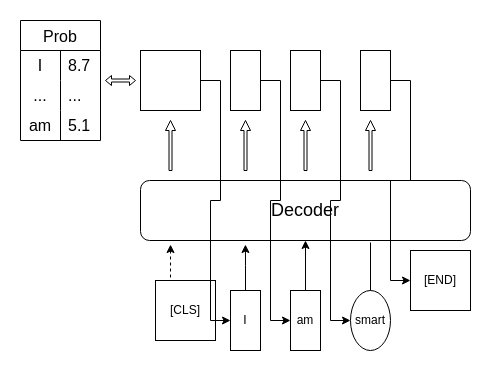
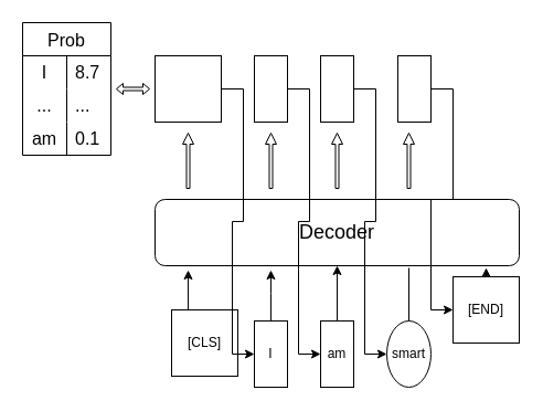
  <mxCell id="0" />
  <mxCell id="1" parent="0" />
  <mxCell id="2" value="Decoder" style="rounded=1;whiteSpace=wrap;html=1;fontSize=18;" vertex="1" parent="1"><mxGeometry x="140" y="180" width="330" height="60" as="geometry" /></mxCell>
  <mxCell id="3" value="I" style="rounded=0;whiteSpace=wrap;html=1;" vertex="1" parent="1"><mxGeometry x="230" y="290" width="30" height="60" as="geometry" /></mxCell>
  <mxCell id="4" style="edgeStyle=orthogonalEdgeStyle;rounded=0;orthogonalLoop=1;jettySize=auto;html=1;exitX=0.5;exitY=0;exitDx=0;exitDy=0;entryX=0.5;entryY=1;entryDx=0;entryDy=0;" edge="1" parent="1" source="5" target="2"><mxGeometry relative="1" as="geometry" /></mxCell>
  <mxCell id="5" value="am" style="rounded=0;whiteSpace=wrap;html=1;" vertex="1" parent="1"><mxGeometry x="290" y="290" width="30" height="60" as="geometry" /></mxCell>
  <mxCell id="6" value="smart" style="ellipse;whiteSpace=wrap;html=1;" vertex="1" parent="1"><mxGeometry x="350" y="290" width="40" height="60" as="geometry" /></mxCell>
  <mxCell id="7" value="[END]" style="rounded=0;whiteSpace=wrap;html=1;" vertex="1" parent="1"><mxGeometry x="410" y="250" width="60" height="60" as="geometry" /></mxCell>
  <mxCell id="8" value="[CLS]" style="rounded=0;whiteSpace=wrap;html=1;" vertex="1" parent="1"><mxGeometry x="155" y="280" width="60" height="60" as="geometry" /></mxCell>
- <mxCell id="9" style="edgeStyle=orthogonalEdgeStyle;rounded=0;orthogonalLoop=1;jettySize=auto;html=1;exitX=0.5;exitY=0;exitDx=0;exitDy=0;entryX=0.091;entryY=1.067;entryDx=0;entryDy=0;entryPerimeter=0;dashed=1;" edge="1" parent="1" source="8" target="2"><mxGeometry relative="1" as="geometry" /></mxCell>
+ <mxCell id="9" style="edgeStyle=orthogonalEdgeStyle;rounded=0;orthogonalLoop=1;jettySize=auto;html=1;exitX=0.5;exitY=0;exitDx=0;exitDy=0;entryX=0.091;entryY=1.067;entryDx=0;entryDy=0;entryPerimeter=0;" edge="1" parent="1" source="8" target="2"><mxGeometry relative="1" as="geometry" /></mxCell>
  <mxCell id="10" style="edgeStyle=orthogonalEdgeStyle;rounded=0;orthogonalLoop=1;jettySize=auto;html=1;exitX=1;exitY=0.5;exitDx=0;exitDy=0;entryX=0;entryY=0.5;entryDx=0;entryDy=0;" edge="1" parent="1" source="11" target="3"><mxGeometry relative="1" as="geometry" /></mxCell>
  <mxCell id="11" value="" style="rounded=0;whiteSpace=wrap;html=1;" vertex="1" parent="1"><mxGeometry x="140" y="50" width="60" height="60" as="geometry" /></mxCell>
  <mxCell id="12" value="Prob" style="shape=table;startSize=30;container=1;collapsible=0;childLayout=tableLayout;fixedRows=1;rowLines=0;fontStyle=0;strokeColor=default;fontSize=16;" vertex="1" parent="1"><mxGeometry x="20" y="20" width="80" height="120" as="geometry" /></mxCell>
  <mxCell id="13" value="" style="shape=tableRow;horizontal=0;startSize=0;swimlaneHead=0;swimlaneBody=0;top=0;left=0;bottom=0;right=0;collapsible=0;dropTarget=0;fillColor=none;points=[[0,0.5],[1,0.5]];portConstraint=eastwest;strokeColor=inherit;fontSize=16;" vertex="1" parent="12"><mxGeometry y="30" width="80" height="30" as="geometry" /></mxCell>
  <mxCell id="14" value="I" style="shape=partialRectangle;html=1;whiteSpace=wrap;connectable=0;fillColor=none;top=0;left=0;bottom=0;right=0;overflow=hidden;pointerEvents=1;strokeColor=inherit;fontSize=16;" vertex="1" parent="13"><mxGeometry width="40" height="30" as="geometry"><mxRectangle width="40" height="30" as="alternateBounds" /></mxGeometry></mxCell>
  <mxCell id="15" value="8.7" style="shape=partialRectangle;html=1;whiteSpace=wrap;connectable=0;fillColor=none;top=0;left=0;bottom=0;right=0;align=left;spacingLeft=6;overflow=hidden;strokeColor=inherit;fontSize=16;" vertex="1" parent="13"><mxGeometry x="40" width="40" height="30" as="geometry"><mxRectangle width="40" height="30" as="alternateBounds" /></mxGeometry></mxCell>
  <mxCell id="16" value="" style="shape=tableRow;horizontal=0;startSize=0;swimlaneHead=0;swimlaneBody=0;top=0;left=0;bottom=0;right=0;collapsible=0;dropTarget=0;fillColor=none;points=[[0,0.5],[1,0.5]];portConstraint=eastwest;strokeColor=inherit;fontSize=16;" vertex="1" parent="12"><mxGeometry y="60" width="80" height="30" as="geometry" /></mxCell>
  <mxCell id="17" value="..." style="shape=partialRectangle;html=1;whiteSpace=wrap;connectable=0;fillColor=none;top=0;left=0;bottom=0;right=0;overflow=hidden;strokeColor=inherit;fontSize=16;" vertex="1" parent="16"><mxGeometry width="40" height="30" as="geometry"><mxRectangle width="40" height="30" as="alternateBounds" /></mxGeometry></mxCell>
  <mxCell id="18" value="..." style="shape=partialRectangle;html=1;whiteSpace=wrap;connectable=0;fillColor=none;top=0;left=0;bottom=0;right=0;align=left;spacingLeft=6;overflow=hidden;strokeColor=inherit;fontSize=16;" vertex="1" parent="16"><mxGeometry x="40" width="40" height="30" as="geometry"><mxRectangle width="40" height="30" as="alternateBounds" /></mxGeometry></mxCell>
  <mxCell id="19" value="" style="shape=tableRow;horizontal=0;startSize=0;swimlaneHead=0;swimlaneBody=0;top=0;left=0;bottom=0;right=0;collapsible=0;dropTarget=0;fillColor=none;points=[[0,0.5],[1,0.5]];portConstraint=eastwest;strokeColor=inherit;fontSize=16;" vertex="1" parent="12"><mxGeometry y="90" width="80" height="30" as="geometry" /></mxCell>
  <mxCell id="20" value="am" style="shape=partialRectangle;html=1;whiteSpace=wrap;connectable=0;fillColor=none;top=0;left=0;bottom=0;right=0;overflow=hidden;strokeColor=inherit;fontSize=16;" vertex="1" parent="19"><mxGeometry width="40" height="30" as="geometry"><mxRectangle width="40" height="30" as="alternateBounds" /></mxGeometry></mxCell>
- <mxCell id="21" value="5.1" style="shape=partialRectangle;html=1;whiteSpace=wrap;connectable=0;fillColor=none;top=0;left=0;bottom=0;right=0;align=left;spacingLeft=6;overflow=hidden;strokeColor=inherit;fontSize=16;" vertex="1" parent="19"><mxGeometry x="40" width="40" height="30" as="geometry"><mxRectangle width="40" height="30" as="alternateBounds" /></mxGeometry></mxCell>
+ <mxCell id="21" value="0.1" style="shape=partialRectangle;html=1;whiteSpace=wrap;connectable=0;fillColor=none;top=0;left=0;bottom=0;right=0;align=left;spacingLeft=6;overflow=hidden;strokeColor=inherit;fontSize=16;" vertex="1" parent="19"><mxGeometry x="40" width="40" height="30" as="geometry"><mxRectangle width="40" height="30" as="alternateBounds" /></mxGeometry></mxCell>
  <mxCell id="22" value="" style="shape=doubleArrow;whiteSpace=wrap;html=1;" vertex="1" parent="1"><mxGeometry x="105" y="75" width="30" height="10" as="geometry" /></mxCell>
  <mxCell id="23" style="edgeStyle=orthogonalEdgeStyle;rounded=0;orthogonalLoop=1;jettySize=auto;html=1;entryX=0;entryY=0.5;entryDx=0;entryDy=0;" edge="1" parent="1" source="24" target="5"><mxGeometry relative="1" as="geometry" /></mxCell>
  <mxCell id="24" value="" style="rounded=0;whiteSpace=wrap;html=1;" vertex="1" parent="1"><mxGeometry x="230" y="50" width="30" height="60" as="geometry" /></mxCell>
  <mxCell id="25" style="edgeStyle=orthogonalEdgeStyle;rounded=0;orthogonalLoop=1;jettySize=auto;html=1;exitX=1;exitY=0.5;exitDx=0;exitDy=0;entryX=0;entryY=0.5;entryDx=0;entryDy=0;" edge="1" parent="1" source="26" target="6"><mxGeometry relative="1" as="geometry" /></mxCell>
  <mxCell id="26" value="" style="rounded=0;whiteSpace=wrap;html=1;" vertex="1" parent="1"><mxGeometry x="290" y="50" width="30" height="60" as="geometry" /></mxCell>
  <mxCell id="27" style="edgeStyle=orthogonalEdgeStyle;rounded=0;orthogonalLoop=1;jettySize=auto;html=1;exitX=1;exitY=0.5;exitDx=0;exitDy=0;entryX=0;entryY=0.5;entryDx=0;entryDy=0;" edge="1" parent="1" source="28" target="7"><mxGeometry relative="1" as="geometry" /></mxCell>
  <mxCell id="28" value="" style="rounded=0;whiteSpace=wrap;html=1;" vertex="1" parent="1"><mxGeometry x="360" y="50" width="30" height="60" as="geometry" /></mxCell>
  <mxCell id="29" style="edgeStyle=orthogonalEdgeStyle;rounded=0;orthogonalLoop=1;jettySize=auto;html=1;exitX=0.5;exitY=0;exitDx=0;exitDy=0;entryX=0.318;entryY=1.067;entryDx=0;entryDy=0;entryPerimeter=0;" edge="1" parent="1" source="3" target="2"><mxGeometry relative="1" as="geometry" /></mxCell>
  <mxCell id="30" style="edgeStyle=orthogonalEdgeStyle;rounded=0;orthogonalLoop=1;jettySize=auto;html=1;exitX=0.5;exitY=0;exitDx=0;exitDy=0;entryX=0.697;entryY=1.033;entryDx=0;entryDy=0;entryPerimeter=0;endArrow=none;" edge="1" parent="1" source="6" target="2"><mxGeometry relative="1" as="geometry" /></mxCell>
+ <mxCell id="31" style="edgeStyle=orthogonalEdgeStyle;rounded=0;orthogonalLoop=1;jettySize=auto;html=1;exitX=0.5;exitY=0;exitDx=0;exitDy=0;entryX=0.909;entryY=1.033;entryDx=0;entryDy=0;entryPerimeter=0;" edge="1" parent="1" source="7" target="2"><mxGeometry relative="1" as="geometry" /></mxCell>
  <mxCell id="32" value="" style="shape=singleArrow;direction=north;whiteSpace=wrap;html=1;" vertex="1" parent="1"><mxGeometry x="165" y="120" width="10" height="50" as="geometry" /></mxCell>
  <mxCell id="33" value="" style="shape=singleArrow;direction=north;whiteSpace=wrap;html=1;" vertex="1" parent="1"><mxGeometry x="240" y="120" width="10" height="50" as="geometry" /></mxCell>
  <mxCell id="34" value="" style="shape=singleArrow;direction=north;whiteSpace=wrap;html=1;" vertex="1" parent="1"><mxGeometry x="300" y="120" width="10" height="50" as="geometry" /></mxCell>
  <mxCell id="35" value="" style="shape=singleArrow;direction=north;whiteSpace=wrap;html=1;" vertex="1" parent="1"><mxGeometry x="365" y="120" width="10" height="50" as="geometry" /></mxCell>
